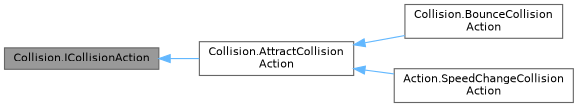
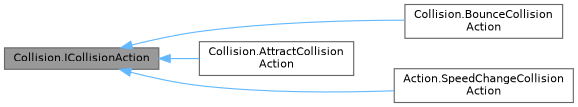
  digraph {
    rankdir=LR
    node [color=gray40 fillcolor=white fontname=Helvetica fontsize=10 shape=box style=filled]
    edge [color=steelblue1 dir=back fontname=Helvetica fontsize=10 labelfontname=Helvetica labelfontsize=10 style=solid]
    n1 [fillcolor=grey60 fontcolor=black height=0.2 label="Collision.ICollisionAction" width=0.4]
    n2 [height=0.2 label="Collision.AttractCollision\lAction" width=0.4]
    n3 [height=0.2 label="Collision.BounceCollision\lAction" width=0.4]
    n4 [height=0.2 label="Action.SpeedChangeCollision\lAction" width=0.4]
    n1 -> n2
-   n2 -> n3
-   n2 -> n4
+   n1 -> n3
+   n1 -> n4
  }
